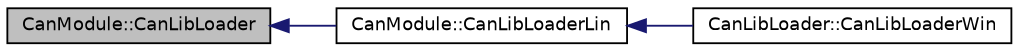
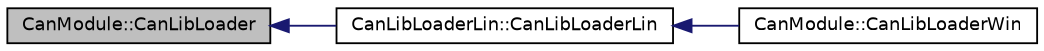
  digraph {
    rankdir=LR
    node [color=black fillcolor=white fontname=Helvetica fontsize=10 shape=record style=filled]
    edge [color=midnightblue dir=back fontname=Helvetica fontsize=10 labelfontname=Helvetica labelfontsize=10 style=solid]
    n1 [fillcolor=grey75 fontcolor=black height=0.2 label="CanModule::CanLibLoader" width=0.4]
-   n2 [height=0.2 label="CanModule::CanLibLoaderLin" width=0.4]
-   n3 [height=0.2 label="CanLibLoader::CanLibLoaderWin" width=0.4]
+   n2 [height=0.2 label="CanLibLoaderLin::CanLibLoaderLin" width=0.4]
+   n3 [height=0.2 label="CanModule::CanLibLoaderWin" width=0.4]
    n1 -> n2
    n2 -> n3
  }
